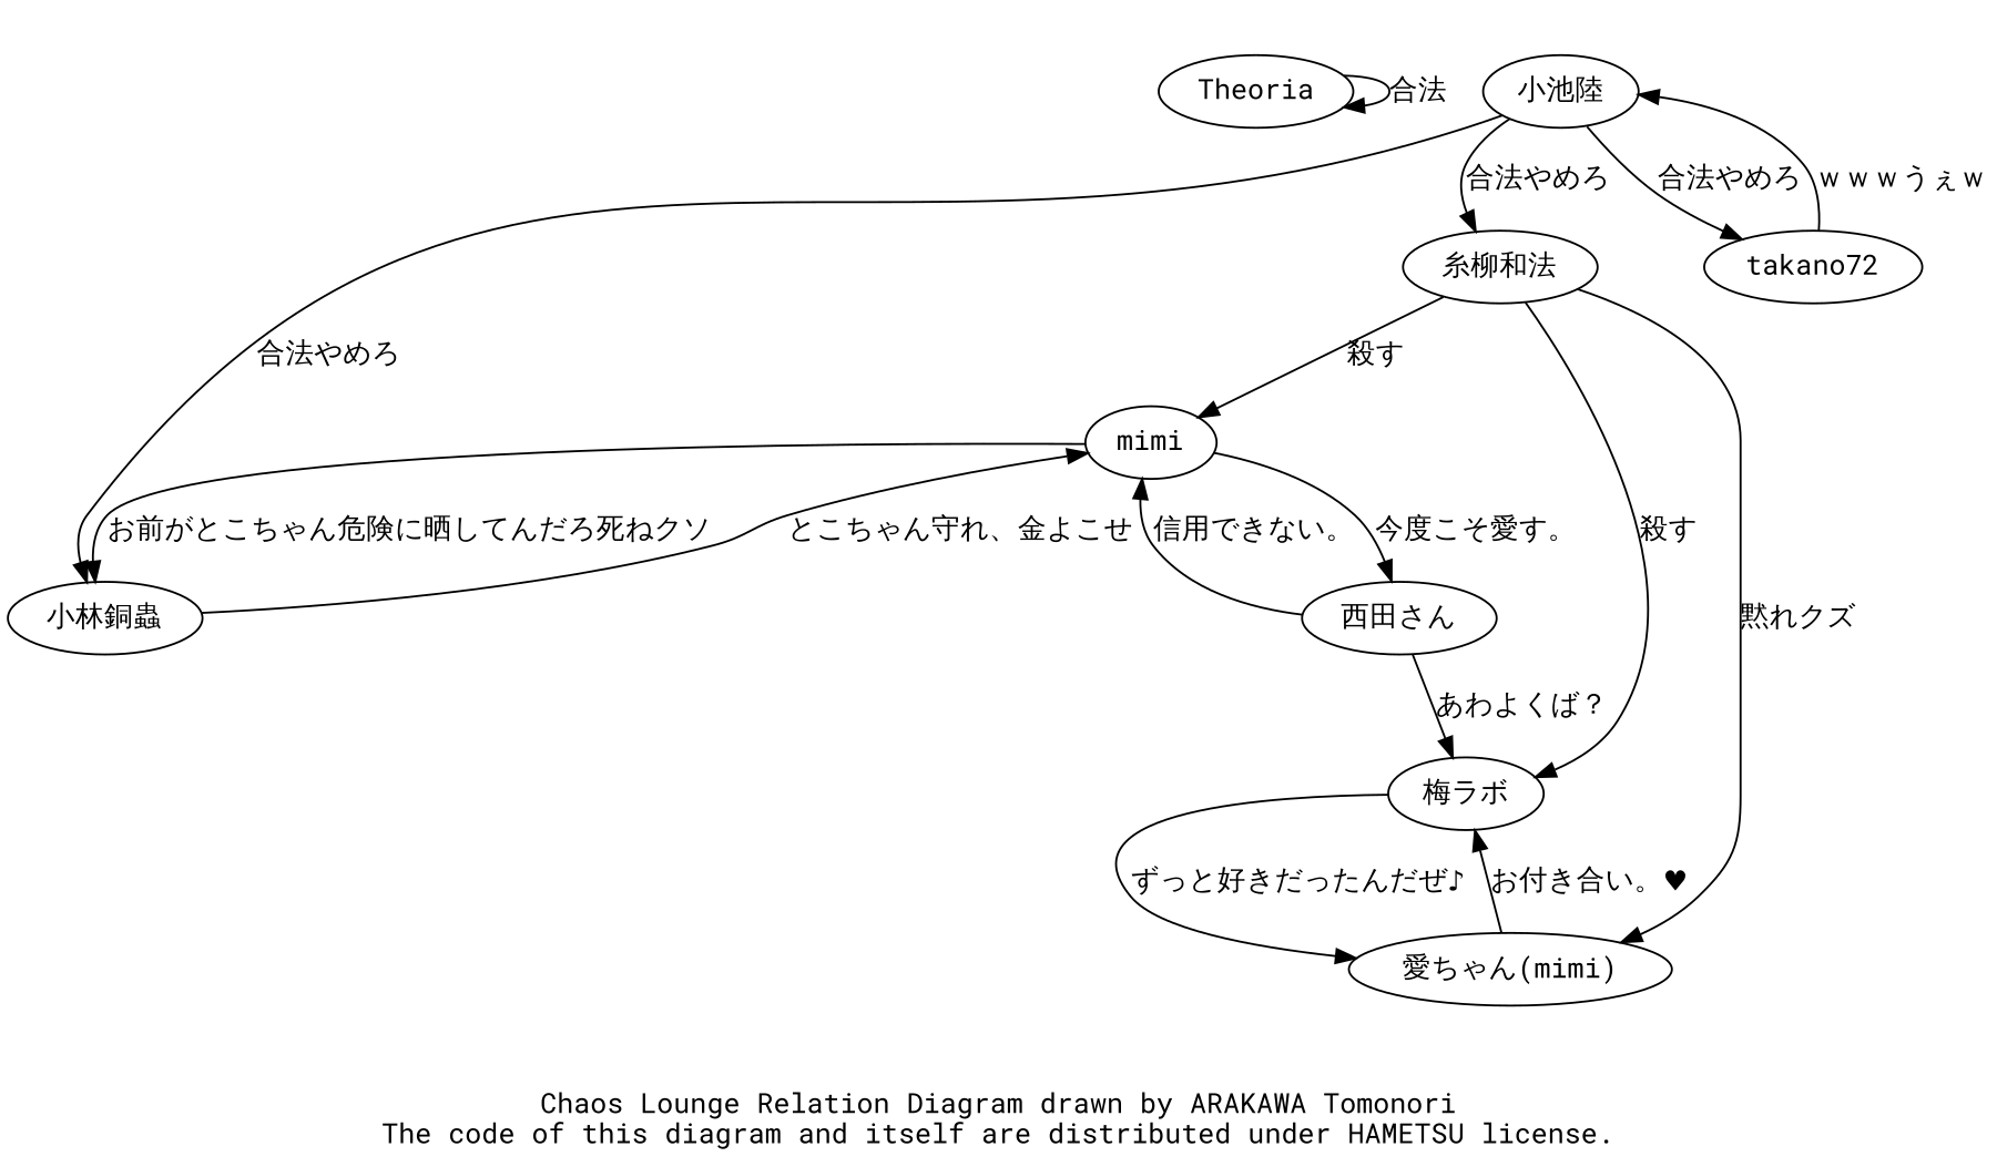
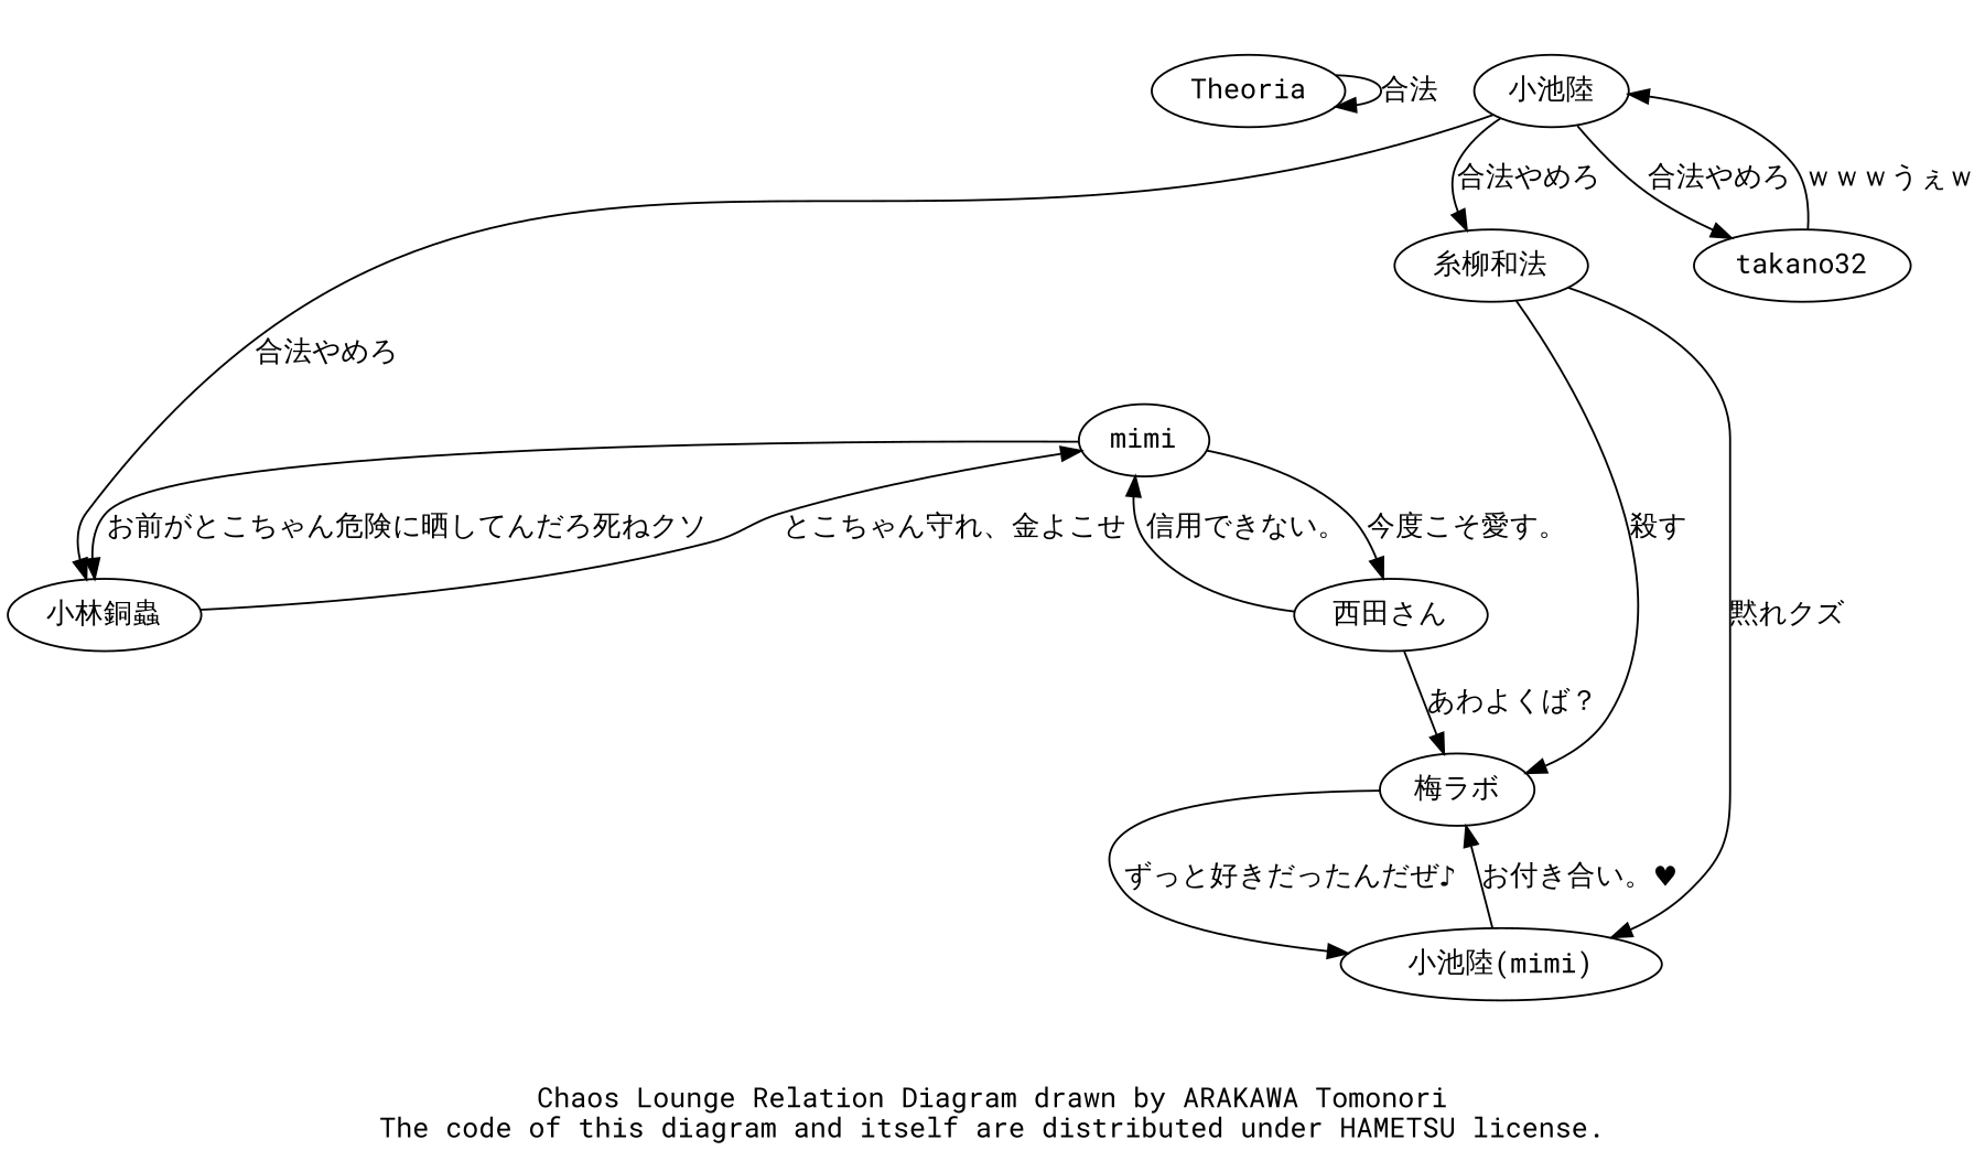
  digraph {
    fontname="Roboto Mono"
    label="Chaos Lounge Relation Diagram drawn by ARAKAWA Tomonori\nThe code of this diagram and itself are distributed under HAMETSU license."
    node [fontname="Roboto Mono"]
    edge [fontname="Roboto Mono"]
    Theoria
    "梅ラボ"
-   "愛ちゃん(mimi)"
+   "愛ちゃん(mimi)" [label="小池陸(mimi)"]
    "西田さん"
    n5 [label=mimi]
    "小林銅蟲"
    "糸柳和法"
    "小池陸"
-   takano32 [label=takano72]
+   takano32
    subgraph cluster_1 {
      color=lightgrey
      style=filled
    }
    Theoria -> Theoria [label="合法"]
    "梅ラボ" -> "愛ちゃん(mimi)" [label="ずっと好きだったんだぜ♪"]
    "愛ちゃん(mimi)" -> "梅ラボ" [label="お付き合い。♥"]
    "西田さん" -> "梅ラボ" [label="あわよくば？"]
    "西田さん" -> n5 [label="信用できない。"]
    n5 -> "西田さん" [label="今度こそ愛す。"]
    n5 -> "小林銅蟲" [label="お前がとこちゃん危険に晒してんだろ死ねクソ"]
    "小林銅蟲" -> n5 [label="とこちゃん守れ、金よこせ"]
    "糸柳和法" -> "梅ラボ" [label="殺す"]
    "糸柳和法" -> "愛ちゃん(mimi)" [label="黙れクズ"]
-   "糸柳和法" -> n5 [label="殺す"]
    "小池陸" -> "小林銅蟲" [label="合法やめろ"]
    "小池陸" -> "糸柳和法" [label="合法やめろ"]
    "小池陸" -> takano32 [label="合法やめろ"]
    takano32 -> "小池陸" [label="ｗｗｗうぇｗ"]
  }
